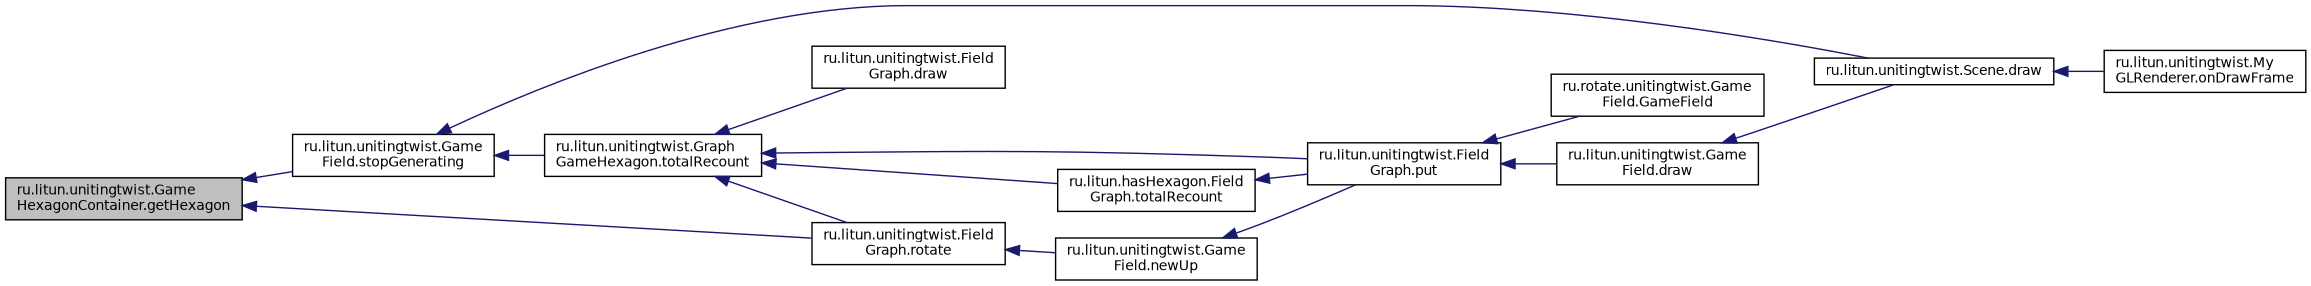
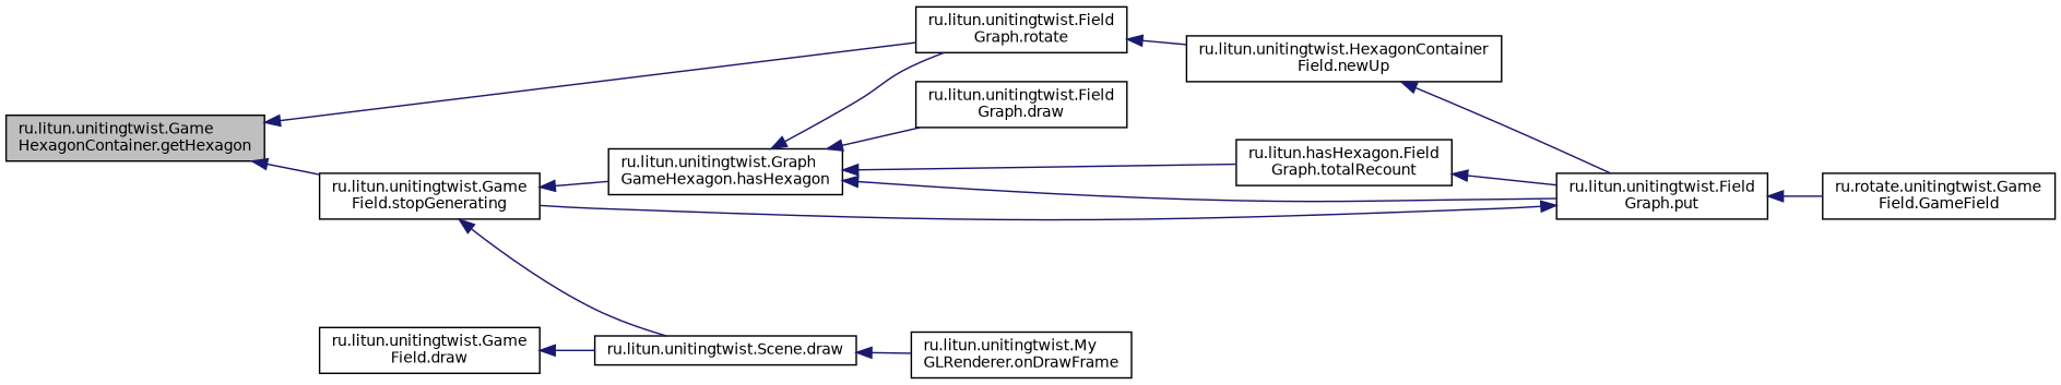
  digraph {
    rankdir=LR
    node [color=black fillcolor=white fontname=Helvetica fontsize=10 shape=record style=filled]
    edge [color=midnightblue dir=back fontname=Helvetica fontsize=10 labelfontname=Helvetica labelfontsize=10 style=solid]
    n1 [fillcolor=grey75 fontcolor=black height=0.2 label="ru.litun.unitingtwist.Game\lHexagonContainer.getHexagon" width=0.4]
    n2 [height=0.2 label="ru.litun.unitingtwist.Game\lField.stopGenerating" width=0.4]
    n3 [height=0.2 label="ru.litun.unitingtwist.Field\lGraph.rotate" width=0.4]
    n4 [height=0.2 label="ru.litun.unitingtwist.Field\lGraph.put" width=0.4]
    n5 [height=0.2 label="ru.rotate.unitingtwist.Game\lField.GameField" width=0.4]
-   n6 [height=0.2 label="ru.litun.unitingtwist.Graph\lGameHexagon.totalRecount" width=0.4]
+   n6 [height=0.2 label="ru.litun.unitingtwist.Graph\lGameHexagon.hasHexagon" width=0.4]
    n7 [height=0.2 label="ru.litun.unitingtwist.Scene.draw" width=0.4]
-   n8 [height=0.2 label="ru.litun.unitingtwist.Game\lField.newUp" width=0.4]
+   n8 [height=0.2 label="ru.litun.unitingtwist.HexagonContainer\lField.newUp" width=0.4]
    n9 [height=0.2 label="ru.litun.unitingtwist.Game\lField.draw" width=0.4]
    n10 [height=0.2 label="ru.litun.hasHexagon.Field\lGraph.totalRecount" width=0.4]
    n11 [height=0.2 label="ru.litun.unitingtwist.Field\lGraph.draw" width=0.4]
    n12 [height=0.2 label="ru.litun.unitingtwist.My\lGLRenderer.onDrawFrame" width=0.4]
    n1 -> n2
    n1 -> n3
    n2 -> n6
    n2 -> n7
    n3 -> n8
-   n4 -> n9
+   n4 -> n2
    n4 -> n5
    n6 -> n3
    n6 -> n4
    n6 -> n10
    n6 -> n11
    n7 -> n12
    n8 -> n4
    n9 -> n7
    n10 -> n4
  }
